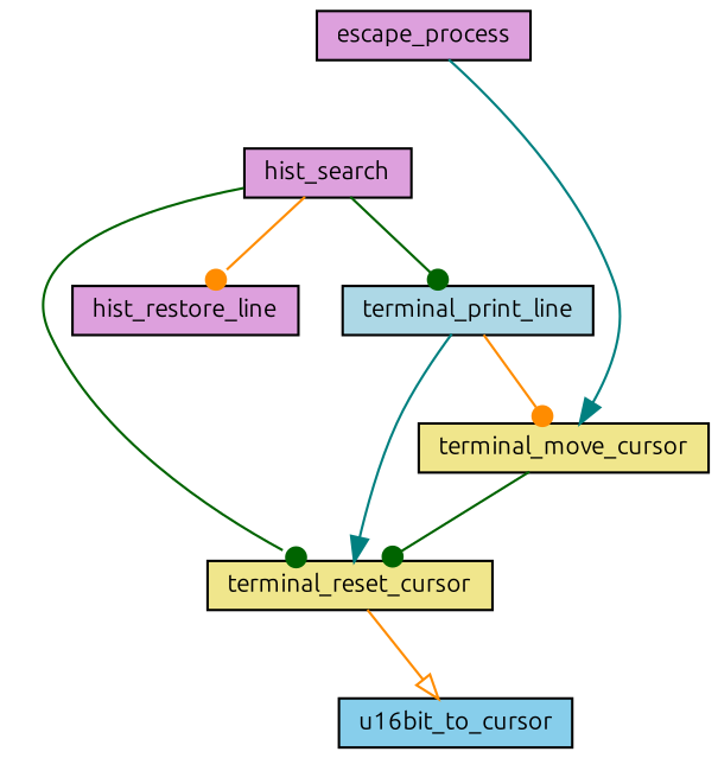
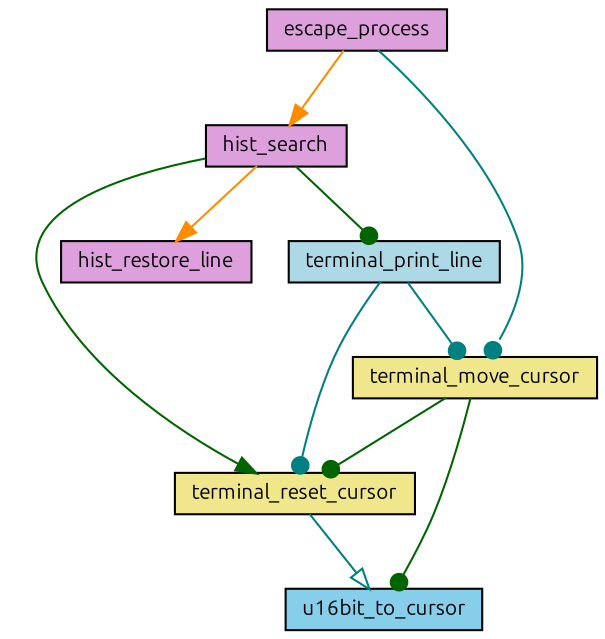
  digraph {
    fontname=Ubuntu
    rankdir=TB
    node [color=black fillcolor=plum fontname=Ubuntu fontsize=10 shape=record style=filled]
    edge [arrowhead=dot color=darkgreen fontname=Ubuntu fontsize=10 labelfontname=FreeSans labelfontsize=10 style=solid]
    n1 [fontcolor=black height=0.2 label=escape_process width=0.4]
    n2 [height=0.2 label=hist_search width=0.4]
    n3 [fillcolor=khaki height=0.2 label=terminal_move_cursor width=0.4]
    n4 [fillcolor=khaki height=0.2 label=terminal_reset_cursor width=0.4]
    n5 [height=0.2 label=hist_restore_line width=0.4]
    n6 [fillcolor=lightblue height=0.2 label=terminal_print_line width=0.4]
    n7 [fillcolor=skyblue height=0.2 label=u16bit_to_cursor width=0.4]
-   n1 -> n3 [arrowhead=normal color=teal]
-   n2 -> n4
-   n2 -> n5 [color=darkorange]
+   n1 -> n2 [arrowhead=normal color=darkorange]
+   n1 -> n3 [color=teal]
+   n2 -> n4 [arrowhead=normal]
+   n2 -> n5 [arrowhead=normal color=darkorange]
    n2 -> n6
    n3 -> n4
-   n4 -> n7 [arrowhead=onormal color=darkorange]
-   n6 -> n3 [color=darkorange]
-   n6 -> n4 [arrowhead=normal color=teal]
+   n3 -> n7
+   n4 -> n7 [arrowhead=onormal color=teal]
+   n6 -> n3 [color=teal]
+   n6 -> n4 [color=teal]
  }
